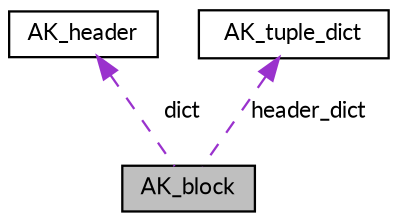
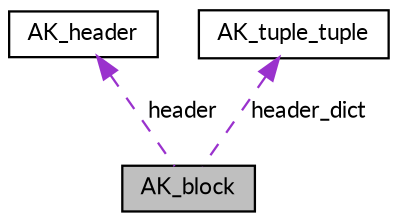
  digraph {
    fontname=Lato
    node [color=black fontname=Lato fontsize=10 shape=record]
    edge [color=darkorchid3 dir=back fontname=Lato fontsize=10 labelfontname=Helvetica labelfontsize=10 style=dashed]
    n1 [fillcolor=grey75 fontcolor=black height=0.2 label=AK_block style=filled width=0.4]
    n2 [height=0.2 label=AK_header width=0.4]
-   n3 [height=0.2 label=AK_tuple_dict width=0.4]
-   n2 -> n1 [label=" dict"]
+   n3 [height=0.2 label=AK_tuple_tuple width=0.4]
+   n2 -> n1 [label=" header"]
    n3 -> n1 [label=" header_dict"]
  }
